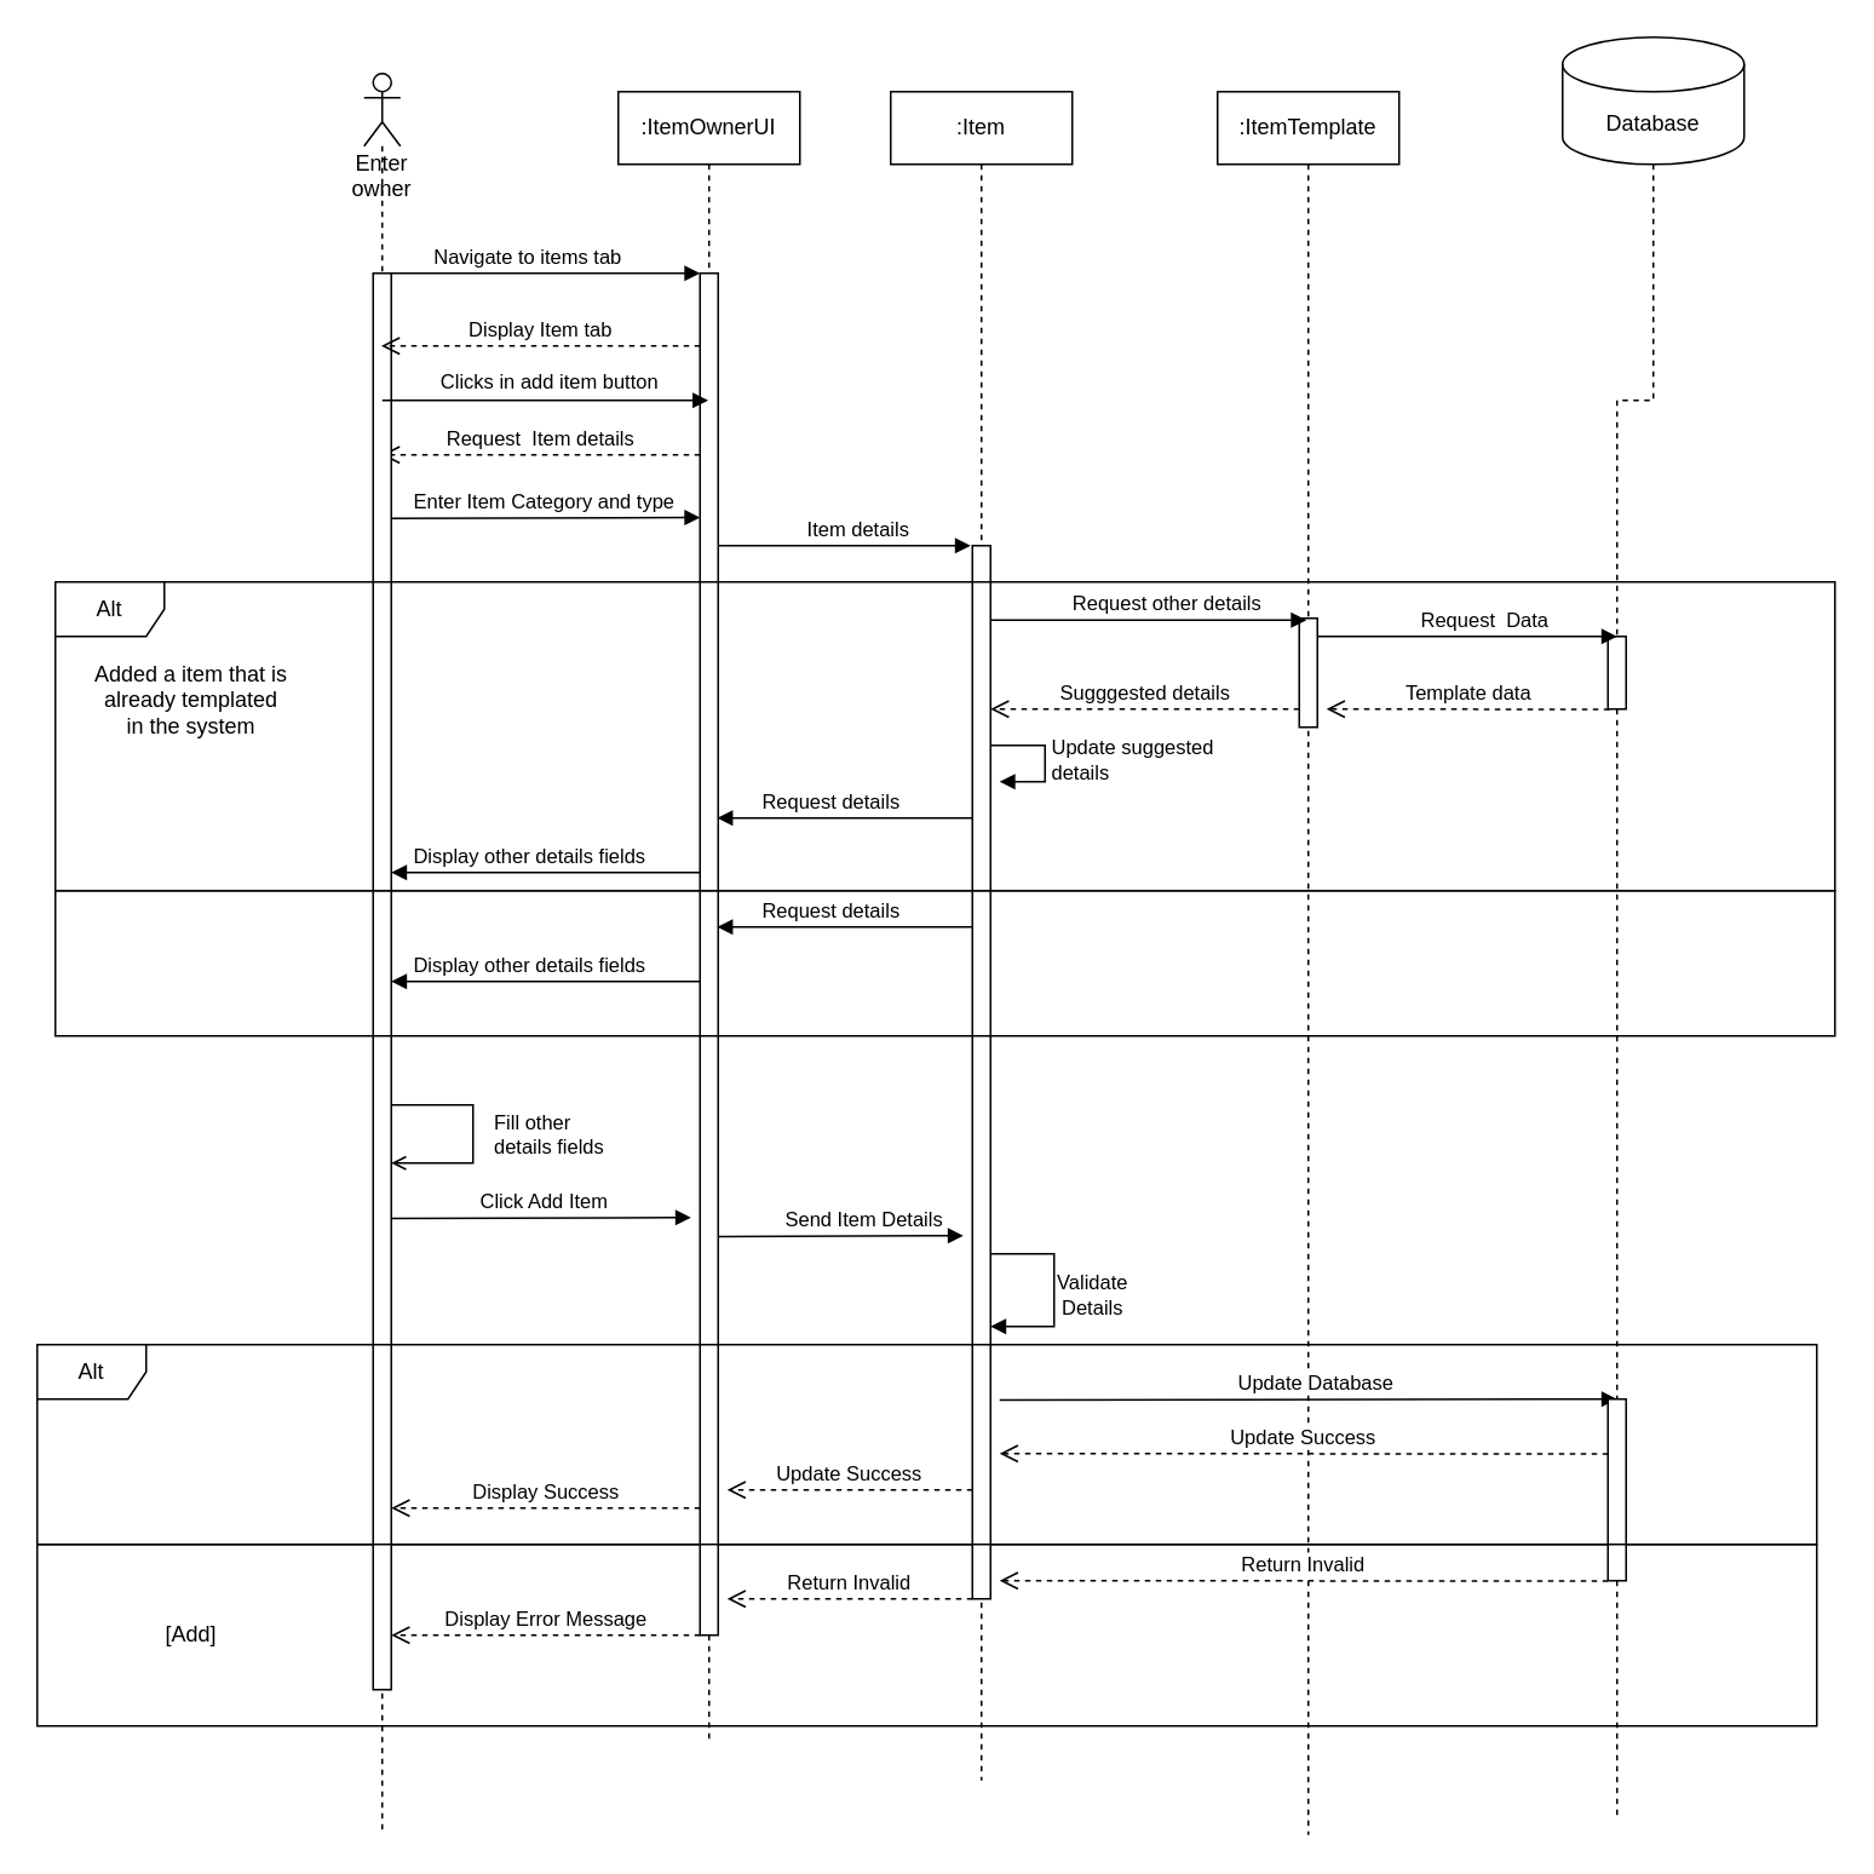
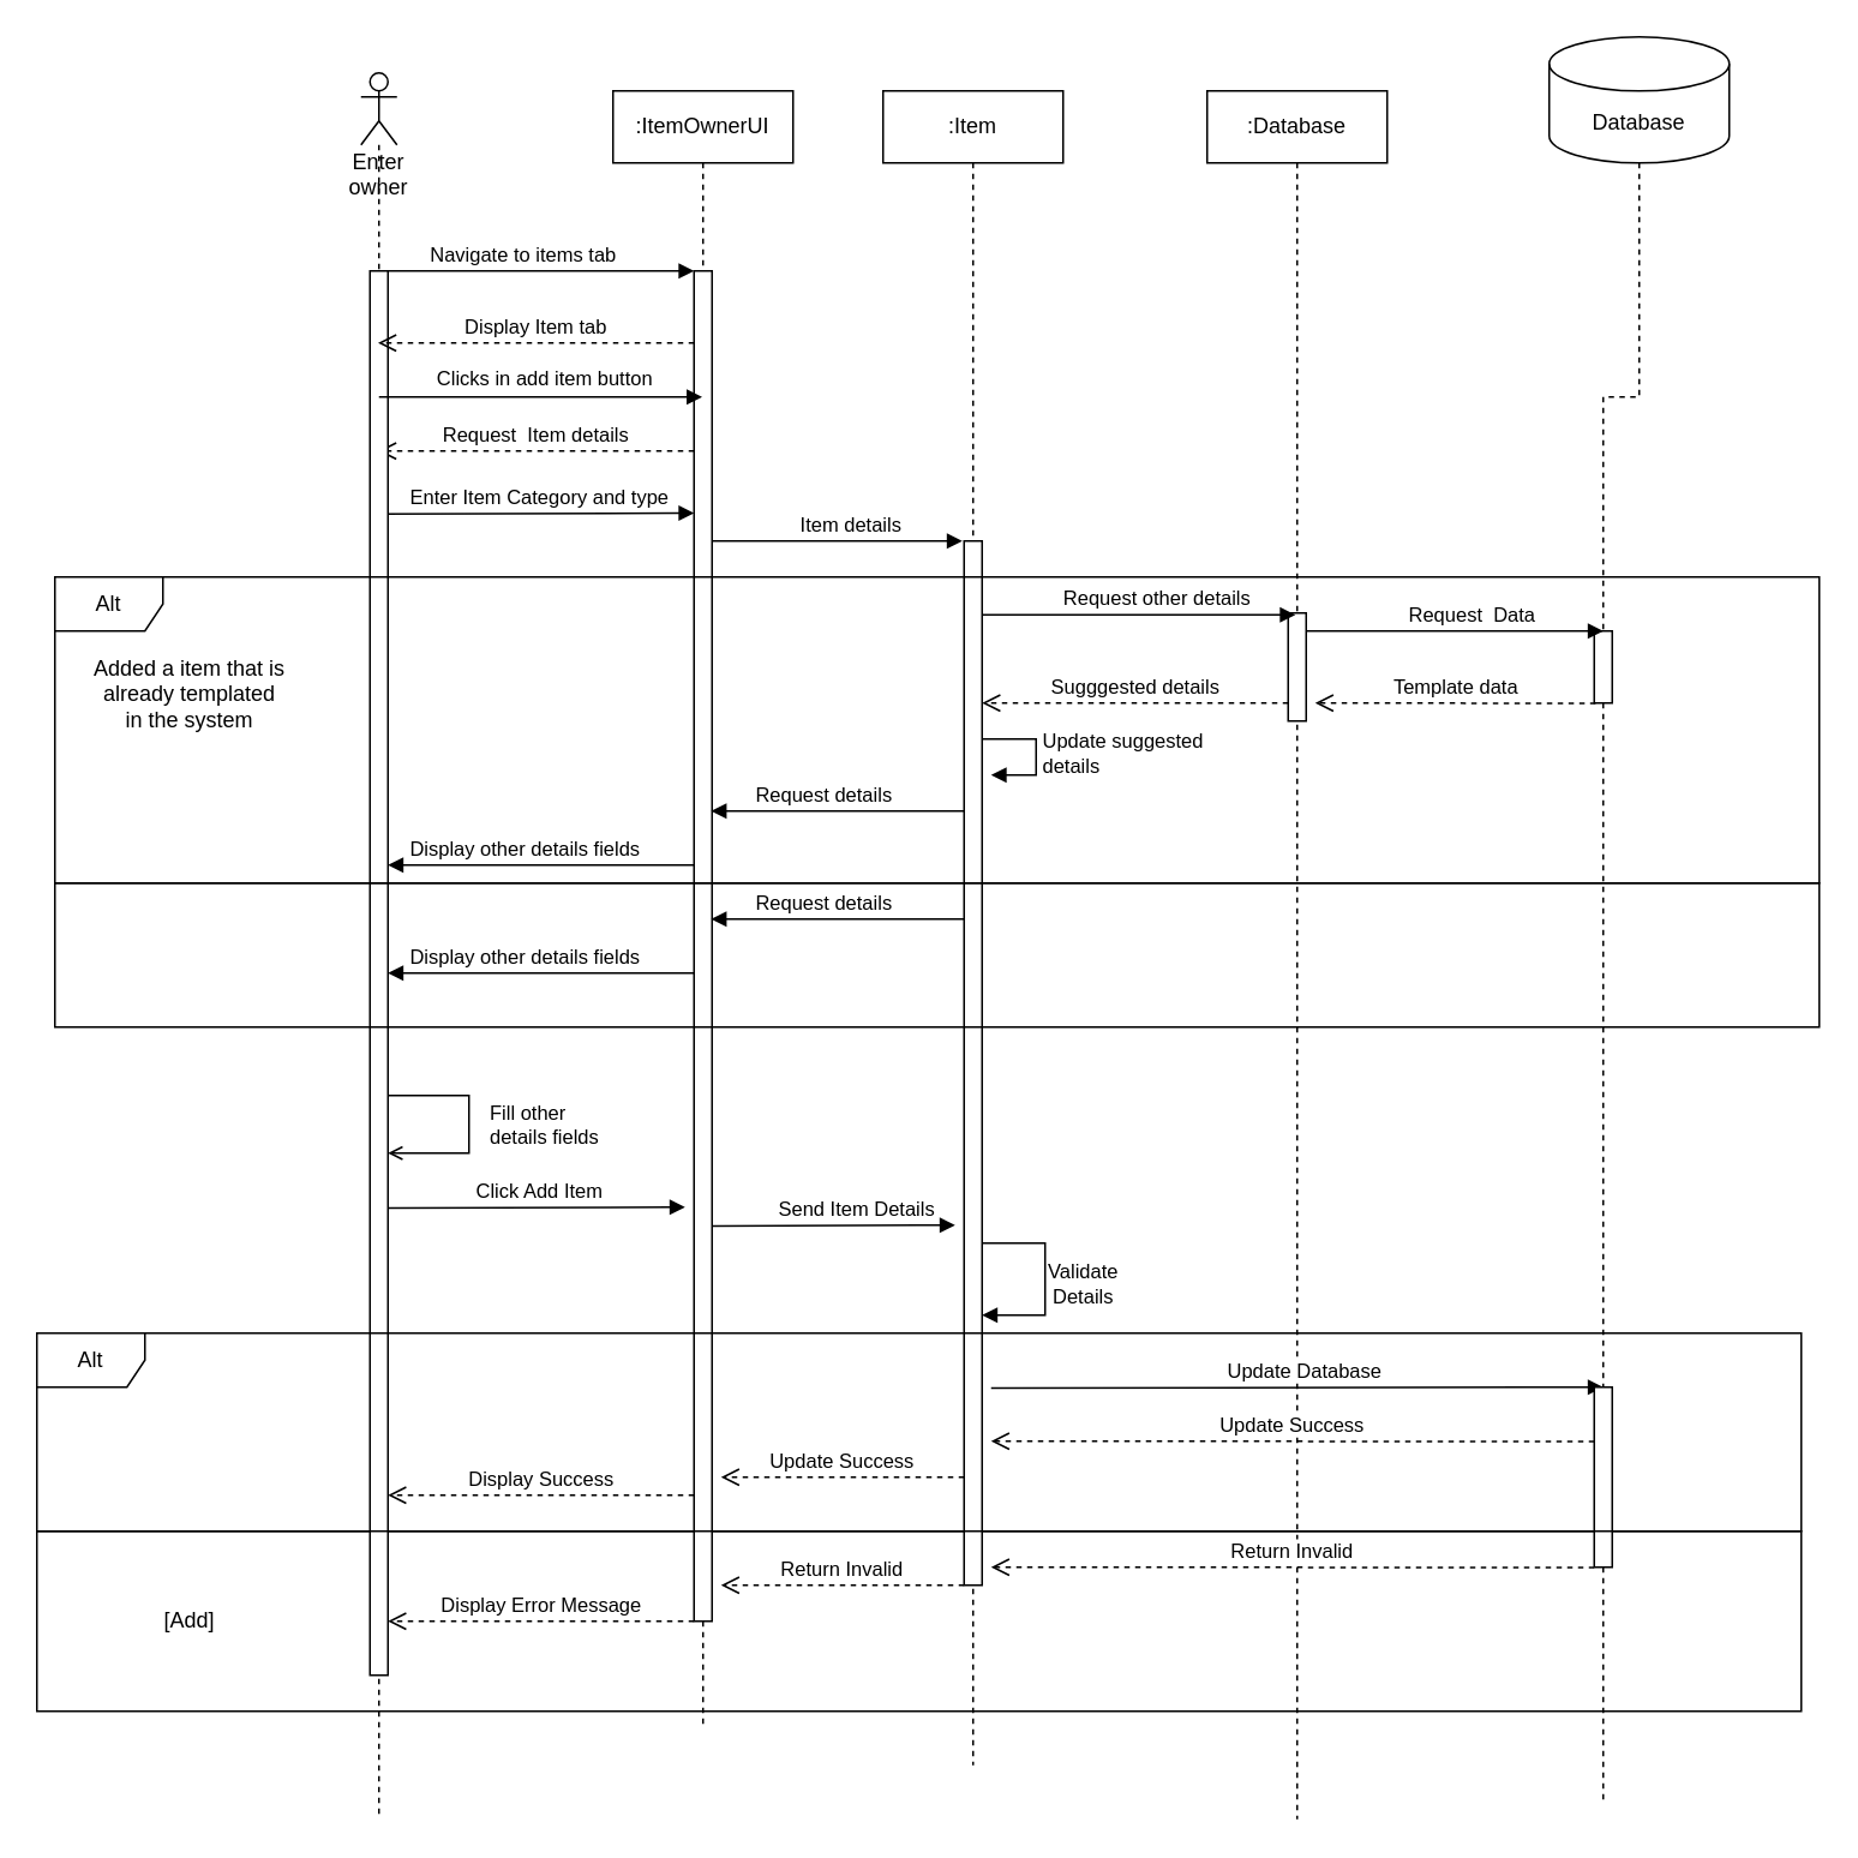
  <mxCell id="0" />
  <mxCell id="1" parent="0" />
  <mxCell id="2" value="" style="html=1;fillColor=none;" parent="1" vertex="1"><mxGeometry x="20" y="850" width="980" height="100" as="geometry" /></mxCell>
  <mxCell id="3" value="Enter owner" style="shape=umlLifeline;participant=umlActor;perimeter=lifelinePerimeter;whiteSpace=wrap;html=1;container=1;collapsible=0;recursiveResize=0;verticalAlign=top;spacingTop=36;outlineConnect=0;align=center;" parent="1" vertex="1"><mxGeometry x="200" y="40" width="20" height="970" as="geometry" /></mxCell>
  <mxCell id="4" value=":ItemOwnerUI" style="shape=umlLifeline;perimeter=lifelinePerimeter;whiteSpace=wrap;html=1;container=1;collapsible=0;recursiveResize=0;outlineConnect=0;" parent="1" vertex="1"><mxGeometry x="340" y="50" width="100" height="910" as="geometry" /></mxCell>
  <mxCell id="5" value="" style="html=1;points=[];perimeter=orthogonalPerimeter;" parent="4" vertex="1"><mxGeometry x="45" y="100" width="10" height="750" as="geometry" /></mxCell>
  <mxCell id="6" value="Navigate to items tab" style="html=1;verticalAlign=bottom;endArrow=block;entryX=0;entryY=0;rounded=0;endFill=1;" parent="4" target="5" edge="1"><mxGeometry x="0.333" relative="1" as="geometry"><mxPoint x="-20" y="100" as="sourcePoint" /><Array as="points"><mxPoint x="-130" y="100" /></Array><mxPoint as="offset" /></mxGeometry></mxCell>
  <mxCell id="7" value="Request&amp;nbsp; Item details" style="html=1;verticalAlign=bottom;endArrow=open;dashed=1;endSize=8;rounded=0;" parent="4" target="3" edge="1"><mxGeometry relative="1" as="geometry"><mxPoint x="-100.071" y="200" as="targetPoint" /><mxPoint x="45" y="200" as="sourcePoint" /><Array as="points"><mxPoint x="-20" y="200" /></Array></mxGeometry></mxCell>
  <mxCell id="8" value="Enter Item Category and type" style="html=1;verticalAlign=bottom;endArrow=block;entryX=0;entryY=0;rounded=0;startArrow=none;" parent="4" edge="1"><mxGeometry x="0.029" relative="1" as="geometry"><mxPoint x="-130" y="235" as="sourcePoint" /><mxPoint x="45" y="234.5" as="targetPoint" /><Array as="points"><mxPoint x="-130" y="235" /></Array><mxPoint x="-1" as="offset" /></mxGeometry></mxCell>
  <mxCell id="9" value="" style="html=1;points=[];perimeter=orthogonalPerimeter;" parent="4" vertex="1"><mxGeometry x="-135" y="100" width="10" height="780" as="geometry" /></mxCell>
  <mxCell id="10" value="Display other details fields" style="html=1;verticalAlign=bottom;endArrow=block;rounded=0;endFill=1;exitX=-0.015;exitY=0.597;exitDx=0;exitDy=0;exitPerimeter=0;" parent="4" target="9" edge="1"><mxGeometry x="0.111" relative="1" as="geometry"><mxPoint x="45.0" y="490.0" as="sourcePoint" /><mxPoint x="-92.35" y="491.08" as="targetPoint" /><Array as="points" /><mxPoint as="offset" /></mxGeometry></mxCell>
  <mxCell id="11" value="Fill other &lt;br&gt;details fields" style="html=1;verticalAlign=bottom;endArrow=open;rounded=0;endFill=0;edgeStyle=orthogonalEdgeStyle;align=left;" parent="4" edge="1"><mxGeometry x="0.262" y="-10" relative="1" as="geometry"><mxPoint x="-125" y="558" as="sourcePoint" /><mxPoint x="-125" y="590" as="targetPoint" /><Array as="points"><mxPoint x="-80" y="558" /><mxPoint x="-80" y="590" /></Array><mxPoint x="10" y="10" as="offset" /></mxGeometry></mxCell>
  <mxCell id="12" value="&lt;span style=&quot;white-space: pre;&quot;&gt;&#09;&lt;/span&gt;Send Item Details" style="html=1;verticalAlign=bottom;endArrow=block;rounded=0;startArrow=none;" parent="4" edge="1"><mxGeometry x="0.029" relative="1" as="geometry"><mxPoint x="55" y="630.5" as="sourcePoint" /><mxPoint x="190" y="630" as="targetPoint" /><Array as="points"><mxPoint x="55" y="630.5" /></Array><mxPoint x="-1" as="offset" /></mxGeometry></mxCell>
  <mxCell id="13" value="Display Error Message" style="html=1;verticalAlign=bottom;endArrow=open;dashed=1;endSize=8;rounded=0;" parent="4" edge="1"><mxGeometry relative="1" as="geometry"><mxPoint x="-125.0" y="850" as="targetPoint" /><mxPoint x="45" y="850" as="sourcePoint" /><Array as="points" /></mxGeometry></mxCell>
  <mxCell id="14" value="Display Item tab" style="html=1;verticalAlign=bottom;endArrow=open;dashed=1;endSize=8;rounded=0;" parent="1" source="5" target="3" edge="1"><mxGeometry relative="1" as="geometry"><mxPoint x="290" y="226" as="targetPoint" /><mxPoint x="350" y="190" as="sourcePoint" /><Array as="points"><mxPoint x="290" y="190" /></Array></mxGeometry></mxCell>
  <mxCell id="15" value="Clicks in add item button" style="html=1;verticalAlign=bottom;endArrow=block;rounded=0;" parent="1" target="4" edge="1"><mxGeometry x="0.029" y="1" relative="1" as="geometry"><mxPoint x="210" y="220" as="sourcePoint" /><mxPoint x="355" y="220" as="targetPoint" /><Array as="points"><mxPoint x="210" y="220" /></Array><mxPoint as="offset" /></mxGeometry></mxCell>
  <mxCell id="16" value=":Item" style="shape=umlLifeline;perimeter=lifelinePerimeter;whiteSpace=wrap;html=1;container=1;collapsible=0;recursiveResize=0;outlineConnect=0;" parent="1" vertex="1"><mxGeometry x="490" y="50" width="100" height="930" as="geometry" /></mxCell>
  <mxCell id="17" value="" style="html=1;points=[];perimeter=orthogonalPerimeter;" parent="16" vertex="1"><mxGeometry x="45" y="250" width="10" height="580" as="geometry" /></mxCell>
  <mxCell id="18" value="Item details" style="html=1;verticalAlign=bottom;endArrow=block;rounded=0;entryX=-0.1;entryY=0;entryDx=0;entryDy=0;entryPerimeter=0;endFill=1;" parent="16" target="17" edge="1"><mxGeometry x="0.111" relative="1" as="geometry"><mxPoint x="-95" y="250" as="sourcePoint" /><mxPoint x="40" y="250" as="targetPoint" /><Array as="points" /><mxPoint as="offset" /></mxGeometry></mxCell>
  <mxCell id="19" style="edgeStyle=orthogonalEdgeStyle;rounded=0;orthogonalLoop=1;jettySize=auto;html=1;endArrow=block;endFill=1;" parent="16" edge="1"><mxGeometry relative="1" as="geometry"><mxPoint x="55" y="640" as="sourcePoint" /><mxPoint x="55" y="680" as="targetPoint" /><Array as="points"><mxPoint x="55" y="640" /><mxPoint x="90" y="640" /><mxPoint x="90" y="680" /></Array></mxGeometry></mxCell>
  <mxCell id="20" value="Validate&lt;br&gt;Details" style="edgeLabel;html=1;align=center;verticalAlign=middle;resizable=0;points=[];" parent="19" vertex="1" connectable="0"><mxGeometry x="-0.152" y="-2" relative="1" as="geometry"><mxPoint x="22" y="10" as="offset" /></mxGeometry></mxCell>
  <mxCell id="21" value="Update Success" style="html=1;verticalAlign=bottom;endArrow=open;dashed=1;endSize=8;rounded=0;" parent="16" edge="1"><mxGeometry relative="1" as="geometry"><mxPoint x="-90" y="770" as="targetPoint" /><mxPoint x="45" y="770" as="sourcePoint" /><Array as="points" /></mxGeometry></mxCell>
  <mxCell id="22" value="Update suggested &lt;br&gt;details" style="edgeStyle=orthogonalEdgeStyle;html=1;align=left;spacingLeft=2;endArrow=block;rounded=0;entryX=1;entryY=0;" edge="1" parent="16"><mxGeometry relative="1" as="geometry"><mxPoint x="55" y="360" as="sourcePoint" /><Array as="points"><mxPoint x="85" y="360" /></Array><mxPoint x="60" y="380" as="targetPoint" /></mxGeometry></mxCell>
- <mxCell id="23" value=":ItemTemplate" style="shape=umlLifeline;perimeter=lifelinePerimeter;whiteSpace=wrap;html=1;container=1;collapsible=0;recursiveResize=0;outlineConnect=0;" parent="1" vertex="1"><mxGeometry x="670" y="50" width="100" height="960" as="geometry" /></mxCell>
+ <mxCell id="23" value=":Database" style="shape=umlLifeline;perimeter=lifelinePerimeter;whiteSpace=wrap;html=1;container=1;collapsible=0;recursiveResize=0;outlineConnect=0;" parent="1" vertex="1"><mxGeometry x="670" y="50" width="100" height="960" as="geometry" /></mxCell>
  <mxCell id="24" style="rounded=0;orthogonalLoop=1;jettySize=auto;html=1;exitX=0.5;exitY=1;exitDx=0;exitDy=0;exitPerimeter=0;endArrow=none;endFill=0;dashed=1;startArrow=none;" parent="1" source="43" edge="1"><mxGeometry relative="1" as="geometry"><mxPoint x="890" y="1000" as="targetPoint" /></mxGeometry></mxCell>
  <mxCell id="25" value="Database" style="shape=cylinder3;whiteSpace=wrap;html=1;boundedLbl=1;backgroundOutline=1;size=15;" parent="1" vertex="1"><mxGeometry x="860" y="20" width="100" height="70" as="geometry" /></mxCell>
  <mxCell id="26" value="" style="html=1;points=[];perimeter=orthogonalPerimeter;" parent="1" vertex="1"><mxGeometry x="715" y="340" width="10" height="60" as="geometry" /></mxCell>
  <mxCell id="27" value="Request other details" style="html=1;verticalAlign=bottom;endArrow=block;rounded=0;entryX=0.4;entryY=0.017;entryDx=0;entryDy=0;entryPerimeter=0;" parent="1" source="17" target="26" edge="1"><mxGeometry x="0.111" relative="1" as="geometry"><mxPoint x="550" y="339" as="sourcePoint" /><mxPoint x="689" y="340.45" as="targetPoint" /><Array as="points" /><mxPoint as="offset" /></mxGeometry></mxCell>
  <mxCell id="28" value="Sugggested details" style="html=1;verticalAlign=bottom;endArrow=open;dashed=1;endSize=8;rounded=0;" parent="1" target="17" edge="1"><mxGeometry relative="1" as="geometry"><mxPoint x="550" y="390" as="targetPoint" /><mxPoint x="715" y="390" as="sourcePoint" /><Array as="points"><mxPoint x="650" y="390" /></Array></mxGeometry></mxCell>
  <mxCell id="29" value="" style="html=1;points=[];perimeter=orthogonalPerimeter;" parent="1" vertex="1"><mxGeometry x="885" y="350" width="10" height="40" as="geometry" /></mxCell>
  <mxCell id="30" value="" style="edgeStyle=orthogonalEdgeStyle;rounded=0;orthogonalLoop=1;jettySize=auto;html=1;exitX=0.5;exitY=1;exitDx=0;exitDy=0;exitPerimeter=0;endArrow=none;endFill=0;dashed=1;" parent="1" source="25" target="29" edge="1"><mxGeometry relative="1" as="geometry"><mxPoint x="890" y="681.429" as="targetPoint" /><mxPoint x="890" y="90" as="sourcePoint" /></mxGeometry></mxCell>
  <mxCell id="31" value="Request&amp;nbsp; Data" style="html=1;verticalAlign=bottom;endArrow=block;rounded=0;exitX=1;exitY=0.273;exitDx=0;exitDy=0;exitPerimeter=0;" parent="1" edge="1"><mxGeometry x="0.111" relative="1" as="geometry"><mxPoint x="725" y="350" as="sourcePoint" /><mxPoint x="890" y="350" as="targetPoint" /><Array as="points" /><mxPoint as="offset" /></mxGeometry></mxCell>
  <mxCell id="32" value="Template data" style="html=1;verticalAlign=bottom;endArrow=open;dashed=1;endSize=8;rounded=0;exitX=0.071;exitY=1.004;exitDx=0;exitDy=0;exitPerimeter=0;" parent="1" source="29" edge="1"><mxGeometry relative="1" as="geometry"><mxPoint x="730" y="390" as="targetPoint" /><mxPoint x="725" y="400" as="sourcePoint" /><Array as="points" /></mxGeometry></mxCell>
  <mxCell id="33" value="Added a item that is already templated in the system" style="text;html=1;strokeColor=none;fillColor=none;align=center;verticalAlign=middle;whiteSpace=wrap;rounded=0;" parent="1" vertex="1"><mxGeometry x="50" y="370" width="110" height="30" as="geometry" /></mxCell>
  <mxCell id="34" value="Request details" style="html=1;verticalAlign=bottom;endArrow=block;rounded=0;entryX=0.95;entryY=0.48;entryDx=0;entryDy=0;entryPerimeter=0;endFill=1;" parent="1" source="17" target="5" edge="1"><mxGeometry x="0.111" relative="1" as="geometry"><mxPoint x="406" y="514.38" as="sourcePoint" /><mxPoint x="545" y="514.38" as="targetPoint" /><Array as="points" /><mxPoint as="offset" /></mxGeometry></mxCell>
  <mxCell id="35" value="" style="rounded=0;orthogonalLoop=1;jettySize=auto;html=1;exitX=0.5;exitY=1;exitDx=0;exitDy=0;exitPerimeter=0;endArrow=none;endFill=0;dashed=1;startArrow=none;" parent="1" source="29" target="43" edge="1"><mxGeometry relative="1" as="geometry"><mxPoint x="890" y="1000" as="targetPoint" /><mxPoint x="890" y="390" as="sourcePoint" /></mxGeometry></mxCell>
  <mxCell id="36" value="Click Add Item" style="html=1;verticalAlign=bottom;endArrow=block;rounded=0;startArrow=none;" parent="1" edge="1"><mxGeometry x="0.029" relative="1" as="geometry"><mxPoint x="215" y="670.5" as="sourcePoint" /><mxPoint x="380" y="670" as="targetPoint" /><Array as="points"><mxPoint x="215" y="670.5" /></Array><mxPoint x="-1" as="offset" /></mxGeometry></mxCell>
  <mxCell id="37" value="Update Database" style="html=1;verticalAlign=bottom;endArrow=block;rounded=0;startArrow=none;" parent="1" edge="1"><mxGeometry x="0.029" relative="1" as="geometry"><mxPoint x="550" y="770.5" as="sourcePoint" /><mxPoint x="890" y="770" as="targetPoint" /><Array as="points" /><mxPoint x="-1" as="offset" /></mxGeometry></mxCell>
  <mxCell id="38" value="Update Success" style="html=1;verticalAlign=bottom;endArrow=open;dashed=1;endSize=8;rounded=0;exitX=0.071;exitY=1.004;exitDx=0;exitDy=0;exitPerimeter=0;" parent="1" edge="1"><mxGeometry relative="1" as="geometry"><mxPoint x="550" y="800" as="targetPoint" /><mxPoint x="885" y="800.16" as="sourcePoint" /><Array as="points" /></mxGeometry></mxCell>
  <mxCell id="39" value="Display Success" style="html=1;verticalAlign=bottom;endArrow=open;dashed=1;endSize=8;rounded=0;" parent="1" target="9" edge="1"><mxGeometry relative="1" as="geometry"><mxPoint x="250" y="830" as="targetPoint" /><mxPoint x="385" y="830" as="sourcePoint" /><Array as="points" /></mxGeometry></mxCell>
  <mxCell id="40" value="Return Invalid" style="html=1;verticalAlign=bottom;endArrow=open;dashed=1;endSize=8;rounded=0;exitX=0.071;exitY=1.004;exitDx=0;exitDy=0;exitPerimeter=0;" parent="1" edge="1"><mxGeometry relative="1" as="geometry"><mxPoint x="550" y="870" as="targetPoint" /><mxPoint x="885" y="870.16" as="sourcePoint" /><Array as="points" /></mxGeometry></mxCell>
  <mxCell id="41" value="Return Invalid" style="html=1;verticalAlign=bottom;endArrow=open;dashed=1;endSize=8;rounded=0;" parent="1" edge="1"><mxGeometry relative="1" as="geometry"><mxPoint x="400" y="880" as="targetPoint" /><mxPoint x="535" y="880" as="sourcePoint" /><Array as="points" /></mxGeometry></mxCell>
  <mxCell id="42" value="" style="html=1;fillColor=none;" parent="1" vertex="1"><mxGeometry x="30" y="490" width="980" height="80" as="geometry" /></mxCell>
  <mxCell id="43" value="" style="html=1;points=[];perimeter=orthogonalPerimeter;" parent="1" vertex="1"><mxGeometry x="885" y="770" width="10" height="100" as="geometry" /></mxCell>
  <mxCell id="44" value="Alt" style="shape=umlFrame;whiteSpace=wrap;html=1;fillColor=none;" parent="1" vertex="1"><mxGeometry x="20" y="740" width="980" height="110" as="geometry" /></mxCell>
  <mxCell id="45" value="Display other details fields" style="html=1;verticalAlign=bottom;endArrow=block;rounded=0;endFill=1;exitX=-0.015;exitY=0.597;exitDx=0;exitDy=0;exitPerimeter=0;" edge="1" parent="1"><mxGeometry x="0.111" relative="1" as="geometry"><mxPoint x="385" y="480" as="sourcePoint" /><mxPoint x="215" y="480" as="targetPoint" /><Array as="points" /><mxPoint as="offset" /></mxGeometry></mxCell>
  <mxCell id="46" value="Request details" style="html=1;verticalAlign=bottom;endArrow=block;rounded=0;entryX=0.95;entryY=0.48;entryDx=0;entryDy=0;entryPerimeter=0;endFill=1;" edge="1" parent="1"><mxGeometry x="0.111" relative="1" as="geometry"><mxPoint x="535" y="450" as="sourcePoint" /><mxPoint x="394.5" y="450" as="targetPoint" /><Array as="points" /><mxPoint as="offset" /></mxGeometry></mxCell>
  <mxCell id="47" value="Alt" style="shape=umlFrame;whiteSpace=wrap;html=1;" parent="1" vertex="1"><mxGeometry x="30" y="320" width="980" height="170" as="geometry" /></mxCell>
  <mxCell id="48" value="[Add]" style="text;html=1;strokeColor=none;fillColor=none;align=center;verticalAlign=middle;whiteSpace=wrap;rounded=0;" vertex="1" parent="1"><mxGeometry x="75" y="885" width="60" height="30" as="geometry" /></mxCell>
